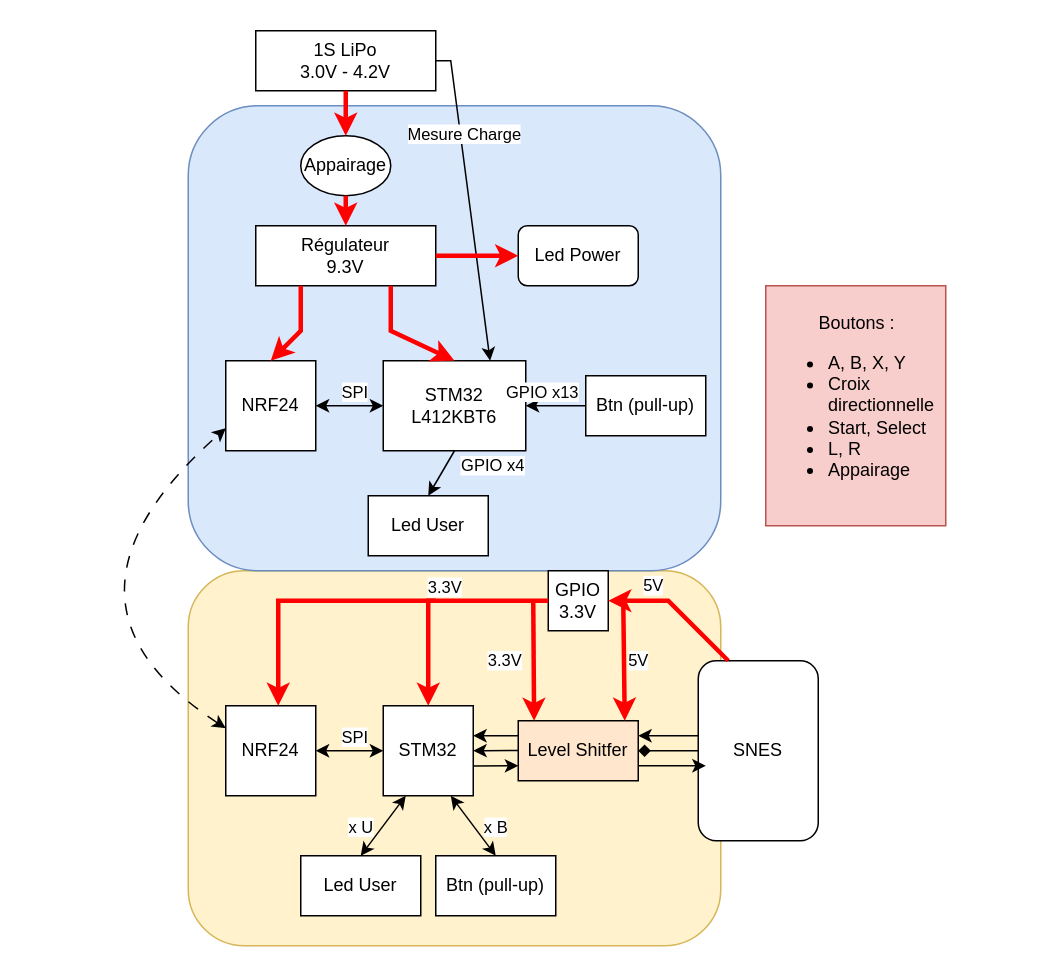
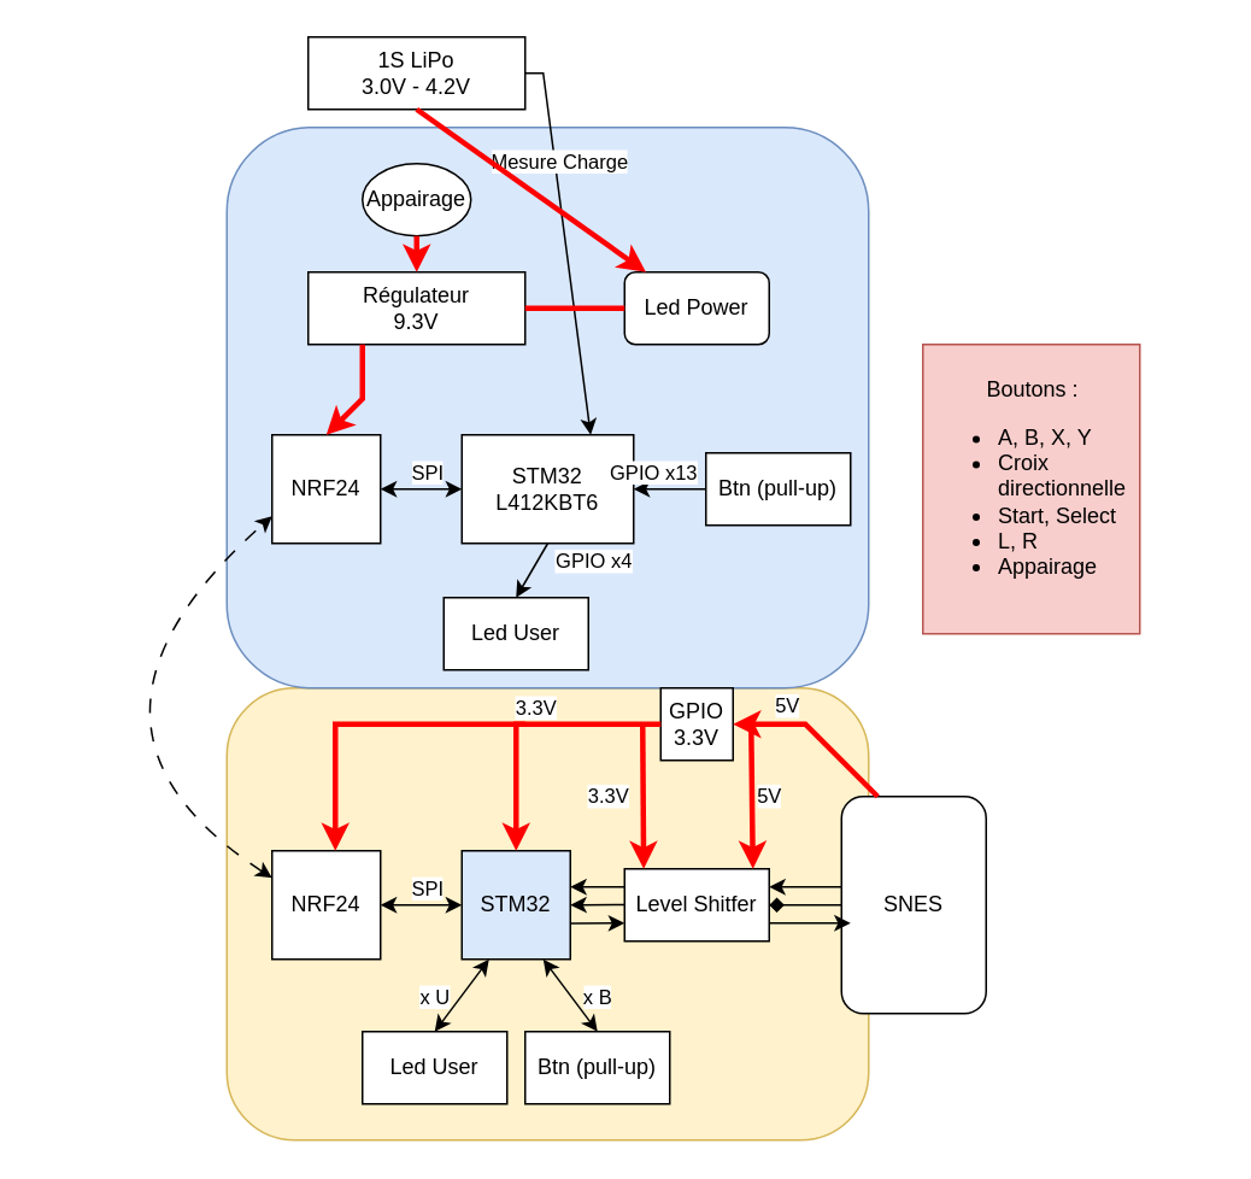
  <mxCell id="0" />
  <mxCell id="1" parent="0" />
  <mxCell id="2" value="" style="rounded=1;whiteSpace=wrap;html=1;fillColor=#fff2cc;strokeColor=#d6b656;" vertex="1" parent="1"><mxGeometry x="125" y="380" width="355" height="250" as="geometry" /></mxCell>
  <mxCell id="3" value="" style="rounded=1;whiteSpace=wrap;html=1;fillColor=#dae8fc;strokeColor=#6c8ebf;" vertex="1" parent="1"><mxGeometry x="125" y="70" width="355" height="310" as="geometry" /></mxCell>
- <mxCell id="4" value="Level Shitfer" style="rounded=0;whiteSpace=wrap;html=1;fillColor=#ffe6cc;" vertex="1" parent="1"><mxGeometry x="345" y="480" width="80" height="40" as="geometry" /></mxCell>
+ <mxCell id="4" value="Level Shitfer" style="rounded=0;whiteSpace=wrap;html=1;" vertex="1" parent="1"><mxGeometry x="345" y="480" width="80" height="40" as="geometry" /></mxCell>
  <mxCell id="5" value="SNES" style="rounded=1;whiteSpace=wrap;html=1;" vertex="1" parent="1"><mxGeometry x="465" y="440" width="80" height="120" as="geometry" /></mxCell>
- <mxCell id="6" value="STM32" style="whiteSpace=wrap;html=1;aspect=fixed;" vertex="1" parent="1"><mxGeometry x="255" y="470" width="60" height="60" as="geometry" /></mxCell>
+ <mxCell id="6" value="STM32" style="whiteSpace=wrap;html=1;aspect=fixed;fillColor=#dae8fc;" vertex="1" parent="1"><mxGeometry x="255" y="470" width="60" height="60" as="geometry" /></mxCell>
  <mxCell id="7" value="&lt;div&gt;GPIO&lt;/div&gt;&lt;div&gt;3.3V&lt;br&gt;&lt;/div&gt;" style="whiteSpace=wrap;html=1;aspect=fixed;" vertex="1" parent="1"><mxGeometry x="365" y="380" width="40" height="40" as="geometry" /></mxCell>
  <mxCell id="8" value="" style="endArrow=classic;html=1;rounded=0;exitX=0.25;exitY=0;exitDx=0;exitDy=0;entryX=1;entryY=0.5;entryDx=0;entryDy=0;fillColor=#f8cecc;strokeColor=#FF0000;strokeWidth=3;" edge="1" parent="1" source="5" target="7"><mxGeometry width="50" height="50" relative="1" as="geometry"><mxPoint x="305" y="510" as="sourcePoint" /><mxPoint x="355" y="460" as="targetPoint" /><Array as="points"><mxPoint x="445" y="400" /></Array></mxGeometry></mxCell>
  <mxCell id="9" value="5V" style="edgeLabel;html=1;align=center;verticalAlign=middle;resizable=0;points=[];" vertex="1" connectable="0" parent="8"><mxGeometry x="-0.13" y="-2" relative="1" as="geometry"><mxPoint x="-22" y="-19" as="offset" /></mxGeometry></mxCell>
  <mxCell id="10" value="" style="endArrow=classic;html=1;rounded=0;exitX=0;exitY=0.5;exitDx=0;exitDy=0;entryX=0.5;entryY=0;entryDx=0;entryDy=0;fillColor=#f8cecc;strokeColor=#FF0000;strokeWidth=3;" edge="1" parent="1" source="7" target="6"><mxGeometry width="50" height="50" relative="1" as="geometry"><mxPoint x="335" y="430" as="sourcePoint" /><mxPoint x="255" y="390" as="targetPoint" /><Array as="points"><mxPoint x="285" y="400" /></Array></mxGeometry></mxCell>
  <mxCell id="11" value="3.3V" style="edgeLabel;html=1;align=center;verticalAlign=middle;resizable=0;points=[];" vertex="1" connectable="0" parent="10"><mxGeometry x="-0.697" relative="1" as="geometry"><mxPoint x="-47" y="-10" as="offset" /></mxGeometry></mxCell>
  <mxCell id="12" value="" style="endArrow=classic;html=1;rounded=0;entryX=0.132;entryY=0.001;entryDx=0;entryDy=0;entryPerimeter=0;strokeColor=#FF0000;strokeWidth=3;" edge="1" parent="1" target="4"><mxGeometry width="50" height="50" relative="1" as="geometry"><mxPoint x="355" y="400" as="sourcePoint" /><mxPoint x="355" y="460" as="targetPoint" /></mxGeometry></mxCell>
  <mxCell id="13" value="3.3V" style="edgeLabel;html=1;align=center;verticalAlign=middle;resizable=0;points=[];" vertex="1" connectable="0" parent="12"><mxGeometry x="0.465" relative="1" as="geometry"><mxPoint x="-20" y="-19" as="offset" /></mxGeometry></mxCell>
  <mxCell id="14" value="" style="endArrow=classic;html=1;rounded=0;entryX=0.132;entryY=0.001;entryDx=0;entryDy=0;entryPerimeter=0;strokeColor=#FF0000;strokeWidth=3;" edge="1" parent="1"><mxGeometry width="50" height="50" relative="1" as="geometry"><mxPoint x="415" y="400" as="sourcePoint" /><mxPoint x="416" y="480" as="targetPoint" /></mxGeometry></mxCell>
  <mxCell id="15" value="5V" style="edgeLabel;html=1;align=center;verticalAlign=middle;resizable=0;points=[];" vertex="1" connectable="0" parent="14"><mxGeometry x="0.465" relative="1" as="geometry"><mxPoint x="9" y="-19" as="offset" /></mxGeometry></mxCell>
  <mxCell id="16" value="" style="endArrow=classic;html=1;rounded=0;entryX=0;entryY=0.75;entryDx=0;entryDy=0;exitX=1.006;exitY=0.669;exitDx=0;exitDy=0;exitPerimeter=0;" edge="1" parent="1" source="6" target="4"><mxGeometry width="50" height="50" relative="1" as="geometry"><mxPoint x="355" y="610" as="sourcePoint" /><mxPoint x="405" y="560" as="targetPoint" /></mxGeometry></mxCell>
  <mxCell id="17" value="" style="endArrow=diamond;html=1;rounded=0;entryX=1;entryY=0.5;entryDx=0;entryDy=0;exitX=0;exitY=0.5;exitDx=0;exitDy=0;" edge="1" parent="1" source="5" target="4"><mxGeometry width="50" height="50" relative="1" as="geometry"><mxPoint x="435" y="520" as="sourcePoint" /><mxPoint x="477" y="520" as="targetPoint" /></mxGeometry></mxCell>
  <mxCell id="18" value="" style="endArrow=classic;html=1;rounded=0;entryX=1;entryY=0.5;entryDx=0;entryDy=0;exitX=0;exitY=0.5;exitDx=0;exitDy=0;" edge="1" parent="1"><mxGeometry width="50" height="50" relative="1" as="geometry"><mxPoint x="465" y="490" as="sourcePoint" /><mxPoint x="425" y="490" as="targetPoint" /></mxGeometry></mxCell>
  <mxCell id="19" value="" style="endArrow=classic;html=1;rounded=0;exitX=0;exitY=0.5;exitDx=0;exitDy=0;" edge="1" parent="1"><mxGeometry width="50" height="50" relative="1" as="geometry"><mxPoint x="345" y="499.76" as="sourcePoint" /><mxPoint x="315" y="500" as="targetPoint" /></mxGeometry></mxCell>
  <mxCell id="20" value="" style="endArrow=classic;html=1;rounded=0;exitX=0;exitY=0.5;exitDx=0;exitDy=0;" edge="1" parent="1"><mxGeometry width="50" height="50" relative="1" as="geometry"><mxPoint x="345" y="490" as="sourcePoint" /><mxPoint x="315" y="490" as="targetPoint" /></mxGeometry></mxCell>
  <mxCell id="21" value="NRF24" style="whiteSpace=wrap;html=1;aspect=fixed;" vertex="1" parent="1"><mxGeometry x="150" y="470" width="60" height="60" as="geometry" /></mxCell>
  <mxCell id="22" value="" style="endArrow=classic;html=1;rounded=0;entryX=0.5;entryY=0;entryDx=0;entryDy=0;fillColor=#f8cecc;strokeColor=#FF0000;strokeWidth=3;" edge="1" parent="1"><mxGeometry width="50" height="50" relative="1" as="geometry"><mxPoint x="290" y="400" as="sourcePoint" /><mxPoint x="185" y="470" as="targetPoint" /><Array as="points"><mxPoint x="185" y="400" /></Array></mxGeometry></mxCell>
  <mxCell id="23" value="" style="endArrow=classic;startArrow=classic;html=1;rounded=0;exitX=1;exitY=0.5;exitDx=0;exitDy=0;entryX=0;entryY=0.5;entryDx=0;entryDy=0;" edge="1" parent="1" source="21" target="6"><mxGeometry width="50" height="50" relative="1" as="geometry"><mxPoint x="305" y="510" as="sourcePoint" /><mxPoint x="355" y="460" as="targetPoint" /></mxGeometry></mxCell>
  <mxCell id="24" value="SPI" style="edgeLabel;html=1;align=center;verticalAlign=middle;resizable=0;points=[];" vertex="1" connectable="0" parent="23"><mxGeometry x="0.475" relative="1" as="geometry"><mxPoint x="-8" y="-10" as="offset" /></mxGeometry></mxCell>
  <mxCell id="25" value="&lt;div&gt;STM32&lt;/div&gt;&lt;div&gt;L412KBT6&lt;br&gt;&lt;/div&gt;" style="whiteSpace=wrap;html=1;aspect=fixed;" vertex="1" parent="1"><mxGeometry x="255" y="240" width="95" height="60" as="geometry" /></mxCell>
  <mxCell id="26" value="NRF24" style="whiteSpace=wrap;html=1;aspect=fixed;" vertex="1" parent="1"><mxGeometry x="150" y="240" width="60" height="60" as="geometry" /></mxCell>
  <mxCell id="27" value="" style="endArrow=classic;startArrow=classic;html=1;rounded=0;exitX=1;exitY=0.5;exitDx=0;exitDy=0;entryX=0;entryY=0.5;entryDx=0;entryDy=0;" edge="1" parent="1" source="26" target="25"><mxGeometry width="50" height="50" relative="1" as="geometry"><mxPoint x="305" y="280" as="sourcePoint" /><mxPoint x="355" y="230" as="targetPoint" /></mxGeometry></mxCell>
  <mxCell id="28" value="SPI" style="edgeLabel;html=1;align=center;verticalAlign=middle;resizable=0;points=[];" vertex="1" connectable="0" parent="27"><mxGeometry x="0.475" relative="1" as="geometry"><mxPoint x="-8" y="-10" as="offset" /></mxGeometry></mxCell>
  <mxCell id="29" value="&lt;div&gt;Régulateur &lt;br&gt;&lt;/div&gt;&lt;div&gt;9.3V&lt;br&gt;&lt;/div&gt;" style="rounded=0;whiteSpace=wrap;html=1;" vertex="1" parent="1"><mxGeometry x="170" y="150" width="120" height="40" as="geometry" /></mxCell>
- <mxCell id="30" value="" style="endArrow=classic;html=1;rounded=0;exitX=0.75;exitY=1;exitDx=0;exitDy=0;entryX=0.5;entryY=0;entryDx=0;entryDy=0;strokeColor=#FF0000;strokeWidth=3;" edge="1" parent="1" source="29" target="25"><mxGeometry width="50" height="50" relative="1" as="geometry"><mxPoint x="250" y="300" as="sourcePoint" /><mxPoint x="300" y="250" as="targetPoint" /><Array as="points"><mxPoint x="260" y="220" /></Array></mxGeometry></mxCell>
  <mxCell id="31" value="" style="endArrow=classic;html=1;rounded=0;exitX=0.25;exitY=1;exitDx=0;exitDy=0;entryX=0.5;entryY=0;entryDx=0;entryDy=0;strokeColor=#FF0000;strokeWidth=3;" edge="1" parent="1" source="29" target="26"><mxGeometry width="50" height="50" relative="1" as="geometry"><mxPoint x="250" y="300" as="sourcePoint" /><mxPoint x="300" y="250" as="targetPoint" /><Array as="points"><mxPoint x="200" y="220" /></Array></mxGeometry></mxCell>
  <mxCell id="32" value="&lt;div&gt;1S LiPo&lt;/div&gt;&lt;div&gt;3.0V - 4.2V&lt;br&gt;&lt;/div&gt;" style="rounded=0;whiteSpace=wrap;html=1;" vertex="1" parent="1"><mxGeometry x="170" y="20" width="120" height="40" as="geometry" /></mxCell>
  <mxCell id="33" value="" style="endArrow=classic;html=1;rounded=0;exitX=1;exitY=0.5;exitDx=0;exitDy=0;entryX=0.75;entryY=0;entryDx=0;entryDy=0;" edge="1" parent="1" source="32" target="25"><mxGeometry width="50" height="50" relative="1" as="geometry"><mxPoint x="200" y="310" as="sourcePoint" /><mxPoint x="250" y="260" as="targetPoint" /><Array as="points"><mxPoint x="300" y="40" /></Array></mxGeometry></mxCell>
  <mxCell id="34" value="Mesure Charge" style="edgeLabel;html=1;align=center;verticalAlign=middle;resizable=0;points=[];" vertex="1" connectable="0" parent="33"><mxGeometry x="-0.441" y="2" relative="1" as="geometry"><mxPoint as="offset" /></mxGeometry></mxCell>
  <mxCell id="35" value="Btn (pull-up)" style="rounded=0;whiteSpace=wrap;html=1;" vertex="1" parent="1"><mxGeometry x="390" y="250" width="80" height="40" as="geometry" /></mxCell>
  <mxCell id="36" value="" style="endArrow=classic;html=1;rounded=0;entryX=1;entryY=0.5;entryDx=0;entryDy=0;exitX=0;exitY=0.5;exitDx=0;exitDy=0;" edge="1" parent="1" source="35" target="25"><mxGeometry width="50" height="50" relative="1" as="geometry"><mxPoint x="280" y="340" as="sourcePoint" /><mxPoint x="330" y="290" as="targetPoint" /></mxGeometry></mxCell>
  <mxCell id="37" value="GPIO x13" style="edgeLabel;html=1;align=center;verticalAlign=middle;resizable=0;points=[];" vertex="1" connectable="0" parent="36"><mxGeometry x="-0.404" relative="1" as="geometry"><mxPoint x="-18" y="-10" as="offset" /></mxGeometry></mxCell>
  <mxCell id="38" value="" style="endArrow=classic;startArrow=classic;html=1;entryX=0;entryY=0.75;entryDx=0;entryDy=0;exitX=0;exitY=0.25;exitDx=0;exitDy=0;curved=1;dashed=1;dashPattern=8 8;" edge="1" parent="1" source="21" target="26"><mxGeometry width="50" height="50" relative="1" as="geometry"><mxPoint x="410" y="310" as="sourcePoint" /><mxPoint x="460" y="260" as="targetPoint" /><Array as="points"><mxPoint x="20" y="400" /></Array></mxGeometry></mxCell>
  <mxCell id="39" value="Led Power" style="whiteSpace=wrap;html=1;rounded=1;" vertex="1" parent="1"><mxGeometry x="345" y="150" width="80" height="40" as="geometry" /></mxCell>
- <mxCell id="40" value="" style="endArrow=classic;html=1;rounded=0;exitX=1;exitY=0.5;exitDx=0;exitDy=0;entryX=0;entryY=0.5;entryDx=0;entryDy=0;strokeColor=#FF0000;strokeWidth=3;" edge="1" parent="1" source="29" target="39"><mxGeometry width="50" height="50" relative="1" as="geometry"><mxPoint x="270" y="200" as="sourcePoint" /><mxPoint x="295" y="250" as="targetPoint" /><Array as="points" /></mxGeometry></mxCell>
+ <mxCell id="40" value="" style="endArrow=none;html=1;rounded=0;exitX=1;exitY=0.5;exitDx=0;exitDy=0;entryX=0;entryY=0.5;entryDx=0;entryDy=0;strokeColor=#FF0000;strokeWidth=3;" edge="1" parent="1" source="29" target="39"><mxGeometry width="50" height="50" relative="1" as="geometry"><mxPoint x="270" y="200" as="sourcePoint" /><mxPoint x="295" y="250" as="targetPoint" /><Array as="points" /></mxGeometry></mxCell>
  <mxCell id="41" value="Appairage" style="ellipse;whiteSpace=wrap;html=1;" vertex="1" parent="1"><mxGeometry x="200" y="90" width="60" height="40" as="geometry" /></mxCell>
- <mxCell id="42" value="" style="endArrow=classic;html=1;rounded=0;exitX=0.5;exitY=1;exitDx=0;exitDy=0;entryX=0.5;entryY=0;entryDx=0;entryDy=0;strokeWidth=3;strokeColor=#FF0000;" edge="1" parent="1" source="32" target="41"><mxGeometry width="50" height="50" relative="1" as="geometry"><mxPoint x="290" y="260" as="sourcePoint" /><mxPoint x="340" y="210" as="targetPoint" /></mxGeometry></mxCell>
+ <mxCell id="42" value="" style="endArrow=classic;html=1;rounded=0;exitX=0.5;exitY=1;exitDx=0;exitDy=0;strokeWidth=3;strokeColor=#FF0000;" edge="1" parent="1" source="32" target="39"><mxGeometry width="50" height="50" relative="1" as="geometry"><mxPoint x="290" y="260" as="sourcePoint" /><mxPoint x="340" y="210" as="targetPoint" /></mxGeometry></mxCell>
  <mxCell id="43" value="" style="endArrow=classic;html=1;rounded=0;entryX=0.5;entryY=0;entryDx=0;entryDy=0;strokeWidth=3;strokeColor=#FF0000;" edge="1" parent="1" target="29"><mxGeometry width="50" height="50" relative="1" as="geometry"><mxPoint x="230" y="130" as="sourcePoint" /><mxPoint x="229.71" y="140" as="targetPoint" /></mxGeometry></mxCell>
  <mxCell id="44" value="Led User" style="rounded=0;whiteSpace=wrap;html=1;" vertex="1" parent="1"><mxGeometry x="245" y="330" width="80" height="40" as="geometry" /></mxCell>
  <mxCell id="45" value="" style="endArrow=classic;html=1;rounded=0;entryX=0.5;entryY=0;entryDx=0;entryDy=0;exitX=0.5;exitY=1;exitDx=0;exitDy=0;" edge="1" parent="1" source="25" target="44"><mxGeometry width="50" height="50" relative="1" as="geometry"><mxPoint x="400" y="280" as="sourcePoint" /><mxPoint x="325" y="280" as="targetPoint" /></mxGeometry></mxCell>
  <mxCell id="46" value="GPIO x4" style="edgeLabel;html=1;align=center;verticalAlign=middle;resizable=0;points=[];" vertex="1" connectable="0" parent="45"><mxGeometry x="-0.404" relative="1" as="geometry"><mxPoint x="30" y="1" as="offset" /></mxGeometry></mxCell>
  <mxCell id="47" value="Led User" style="rounded=0;whiteSpace=wrap;html=1;" vertex="1" parent="1"><mxGeometry x="200" y="570" width="80" height="40" as="geometry" /></mxCell>
  <mxCell id="48" value="Btn (pull-up)" style="rounded=0;whiteSpace=wrap;html=1;" vertex="1" parent="1"><mxGeometry x="290" y="570" width="80" height="40" as="geometry" /></mxCell>
  <mxCell id="49" value="" style="endArrow=classic;startArrow=classic;html=1;rounded=0;exitX=0.5;exitY=0;exitDx=0;exitDy=0;entryX=0.25;entryY=1;entryDx=0;entryDy=0;" edge="1" parent="1" source="47" target="6"><mxGeometry width="50" height="50" relative="1" as="geometry"><mxPoint x="320" y="530" as="sourcePoint" /><mxPoint x="270" y="550" as="targetPoint" /></mxGeometry></mxCell>
  <mxCell id="50" value="&lt;div&gt;x U&lt;br&gt;&lt;/div&gt;" style="edgeLabel;html=1;align=center;verticalAlign=middle;resizable=0;points=[];" vertex="1" connectable="0" parent="49"><mxGeometry x="-0.187" y="-1" relative="1" as="geometry"><mxPoint x="-13" y="-4" as="offset" /></mxGeometry></mxCell>
  <mxCell id="51" value="" style="endArrow=classic;startArrow=classic;html=1;rounded=0;exitX=0.5;exitY=0;exitDx=0;exitDy=0;entryX=0.75;entryY=1;entryDx=0;entryDy=0;" edge="1" parent="1" source="48" target="6"><mxGeometry width="50" height="50" relative="1" as="geometry"><mxPoint x="250" y="580" as="sourcePoint" /><mxPoint x="284" y="541" as="targetPoint" /></mxGeometry></mxCell>
  <mxCell id="52" value="x B" style="edgeLabel;html=1;align=center;verticalAlign=middle;resizable=0;points=[];" vertex="1" connectable="0" parent="51"><mxGeometry x="-0.504" relative="1" as="geometry"><mxPoint x="7" y="-10" as="offset" /></mxGeometry></mxCell>
  <mxCell id="53" value="&lt;div align=&quot;center&quot;&gt;Boutons :&lt;/div&gt;&lt;div align=&quot;left&quot;&gt;&lt;ul&gt;&lt;li&gt;A, B, X, Y&lt;/li&gt;&lt;li&gt;Croix directionnelle&lt;/li&gt;&lt;li&gt;Start, Select&lt;/li&gt;&lt;li&gt;L, R&lt;/li&gt;&lt;li&gt;Appairage&lt;br&gt;&lt;/li&gt;&lt;/ul&gt;&lt;/div&gt;" style="rounded=0;whiteSpace=wrap;html=1;fillColor=#f8cecc;strokeColor=#b85450;align=left;" vertex="1" parent="1"><mxGeometry x="510" y="190" width="120" height="160" as="geometry" /></mxCell>
  <mxCell id="54" value="" style="endArrow=classic;html=1;rounded=0;exitX=1.025;exitY=0.652;exitDx=0;exitDy=0;exitPerimeter=0;" edge="1" parent="1"><mxGeometry width="50" height="50" relative="1" as="geometry"><mxPoint x="425" y="510" as="sourcePoint" /><mxPoint x="470" y="510" as="targetPoint" /></mxGeometry></mxCell>
  <mxCell id="55" value="&amp;nbsp;" style="text;whiteSpace=wrap;html=1;" vertex="1" parent="1"><mxGeometry x="630" y="510" width="40" height="40" as="geometry" /></mxCell>
